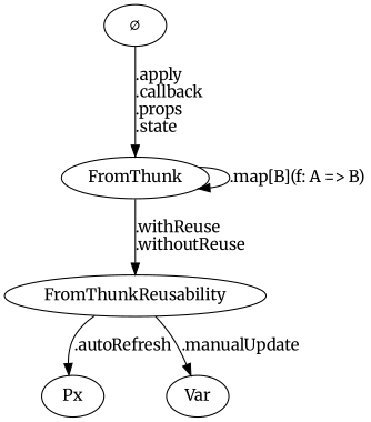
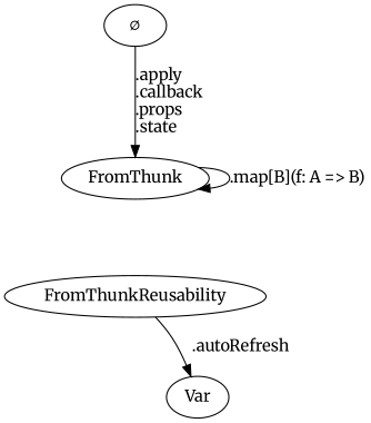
  digraph {
    fontname=Merriweather
    node [fontname=Merriweather]
    edge [fontname=Merriweather]
    n1 [label="∅"]
    FromThunk
    FromThunkReusability
-   Px
    Var
    n1 -> FromThunk [label=".apply\l.callback\l.props\l.state\l"]
    FromThunk -> FromThunk [label=".map[B](f: A => B)"]
-   FromThunk -> FromThunkReusability [label=".withReuse\l.withoutReuse\l"]
-   FromThunkReusability -> Px [label=".autoRefresh"]
-   FromThunkReusability -> Var [label=".manualUpdate"]
+   FromThunkReusability -> Var [label=".autoRefresh"]
  }
